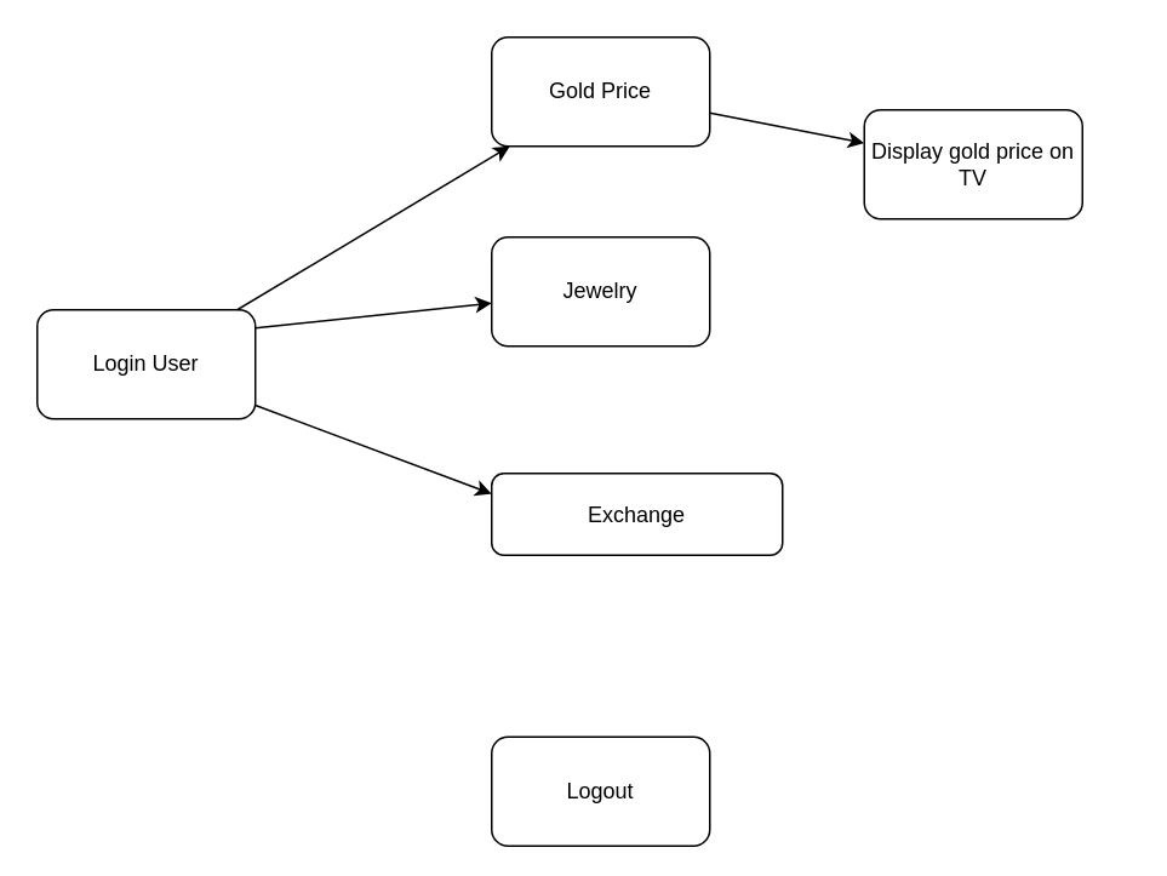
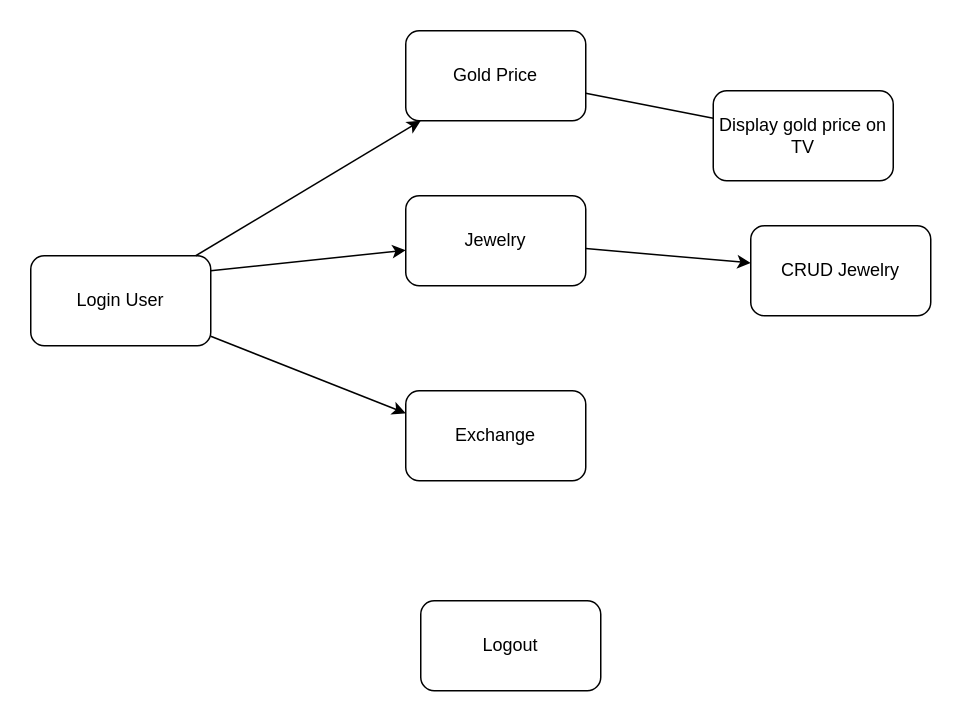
  <mxCell id="0" />
  <mxCell id="1" parent="0" />
  <mxCell id="2" value="Gold Price" style="rounded=1;whiteSpace=wrap;html=1;" parent="1" vertex="1"><mxGeometry x="270" y="20" width="120" height="60" as="geometry" /></mxCell>
  <mxCell id="3" value="Jewelry" style="rounded=1;whiteSpace=wrap;html=1;" parent="1" vertex="1"><mxGeometry x="270" y="130" width="120" height="60" as="geometry" /></mxCell>
- <mxCell id="4" value="Exchange" style="rounded=1;whiteSpace=wrap;html=1;" parent="1" vertex="1"><mxGeometry x="270" y="260" width="160" height="45" as="geometry" /></mxCell>
- <mxCell id="5" value="Logout" style="rounded=1;whiteSpace=wrap;html=1;" parent="1" vertex="1"><mxGeometry x="270" y="405" width="120" height="60" as="geometry" /></mxCell>
+ <mxCell id="4" value="Exchange" style="rounded=1;whiteSpace=wrap;html=1;" parent="1" vertex="1"><mxGeometry x="270" y="260" width="120" height="60" as="geometry" /></mxCell>
+ <mxCell id="5" value="Logout" style="rounded=1;whiteSpace=wrap;html=1;" parent="1" vertex="1"><mxGeometry x="280" y="400" width="120" height="60" as="geometry" /></mxCell>
  <mxCell id="6" value="Display gold price on TV" style="rounded=1;whiteSpace=wrap;html=1;" parent="1" vertex="1"><mxGeometry x="475" y="60" width="120" height="60" as="geometry" /></mxCell>
- <mxCell id="7" value="" style="endArrow=classic;html=1;rounded=0;" parent="1" source="2" target="6" edge="1"><mxGeometry width="50" height="50" relative="1" as="geometry"><mxPoint x="390" y="290" as="sourcePoint" /><mxPoint x="440" y="240" as="targetPoint" /></mxGeometry></mxCell>
+ <mxCell id="7" value="" style="endArrow=none;html=1;rounded=0;" parent="1" source="2" target="6" edge="1"><mxGeometry width="50" height="50" relative="1" as="geometry"><mxPoint x="390" y="290" as="sourcePoint" /><mxPoint x="440" y="240" as="targetPoint" /></mxGeometry></mxCell>
+ <mxCell id="8" value="CRUD Jewelry" style="rounded=1;whiteSpace=wrap;html=1;" parent="1" vertex="1"><mxGeometry x="500" y="150" width="120" height="60" as="geometry" /></mxCell>
+ <mxCell id="9" value="" style="endArrow=classic;html=1;rounded=0;" parent="1" source="3" target="8" edge="1"><mxGeometry width="50" height="50" relative="1" as="geometry"><mxPoint x="390" y="290" as="sourcePoint" /><mxPoint x="440" y="240" as="targetPoint" /></mxGeometry></mxCell>
  <mxCell id="10" value="Login User" style="rounded=1;whiteSpace=wrap;html=1;" vertex="1" parent="1"><mxGeometry x="20" y="170" width="120" height="60" as="geometry" /></mxCell>
  <mxCell id="11" value="" style="endArrow=classic;html=1;rounded=0;" edge="1" parent="1" source="10" target="2"><mxGeometry width="50" height="50" relative="1" as="geometry"><mxPoint x="390" y="270" as="sourcePoint" /><mxPoint x="440" y="220" as="targetPoint" /></mxGeometry></mxCell>
  <mxCell id="12" value="" style="endArrow=classic;html=1;rounded=0;" edge="1" parent="1" target="3"><mxGeometry width="50" height="50" relative="1" as="geometry"><mxPoint x="140" y="180" as="sourcePoint" /><mxPoint x="290" y="90" as="targetPoint" /></mxGeometry></mxCell>
  <mxCell id="13" value="" style="endArrow=classic;html=1;rounded=0;entryX=0;entryY=0.25;entryDx=0;entryDy=0;" edge="1" parent="1" source="10" target="4"><mxGeometry width="50" height="50" relative="1" as="geometry"><mxPoint x="150" y="190" as="sourcePoint" /><mxPoint x="300" y="100" as="targetPoint" /></mxGeometry></mxCell>
